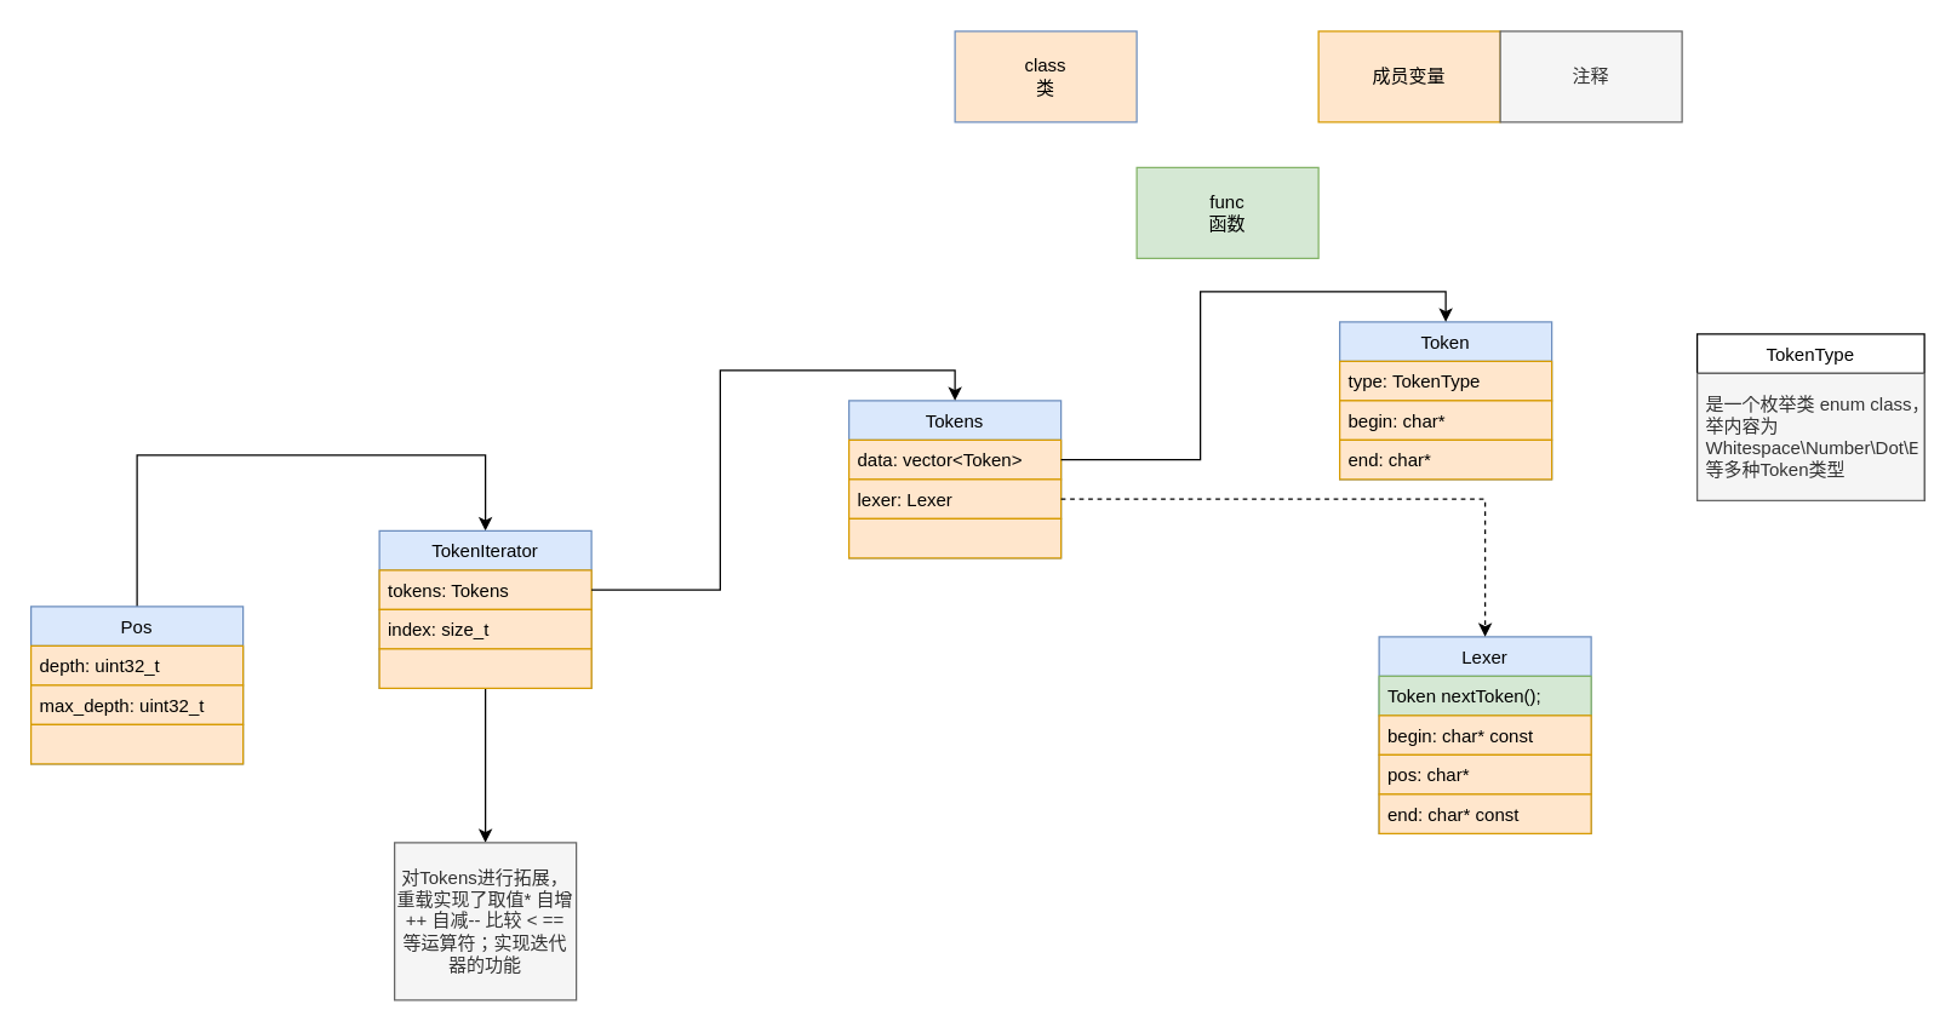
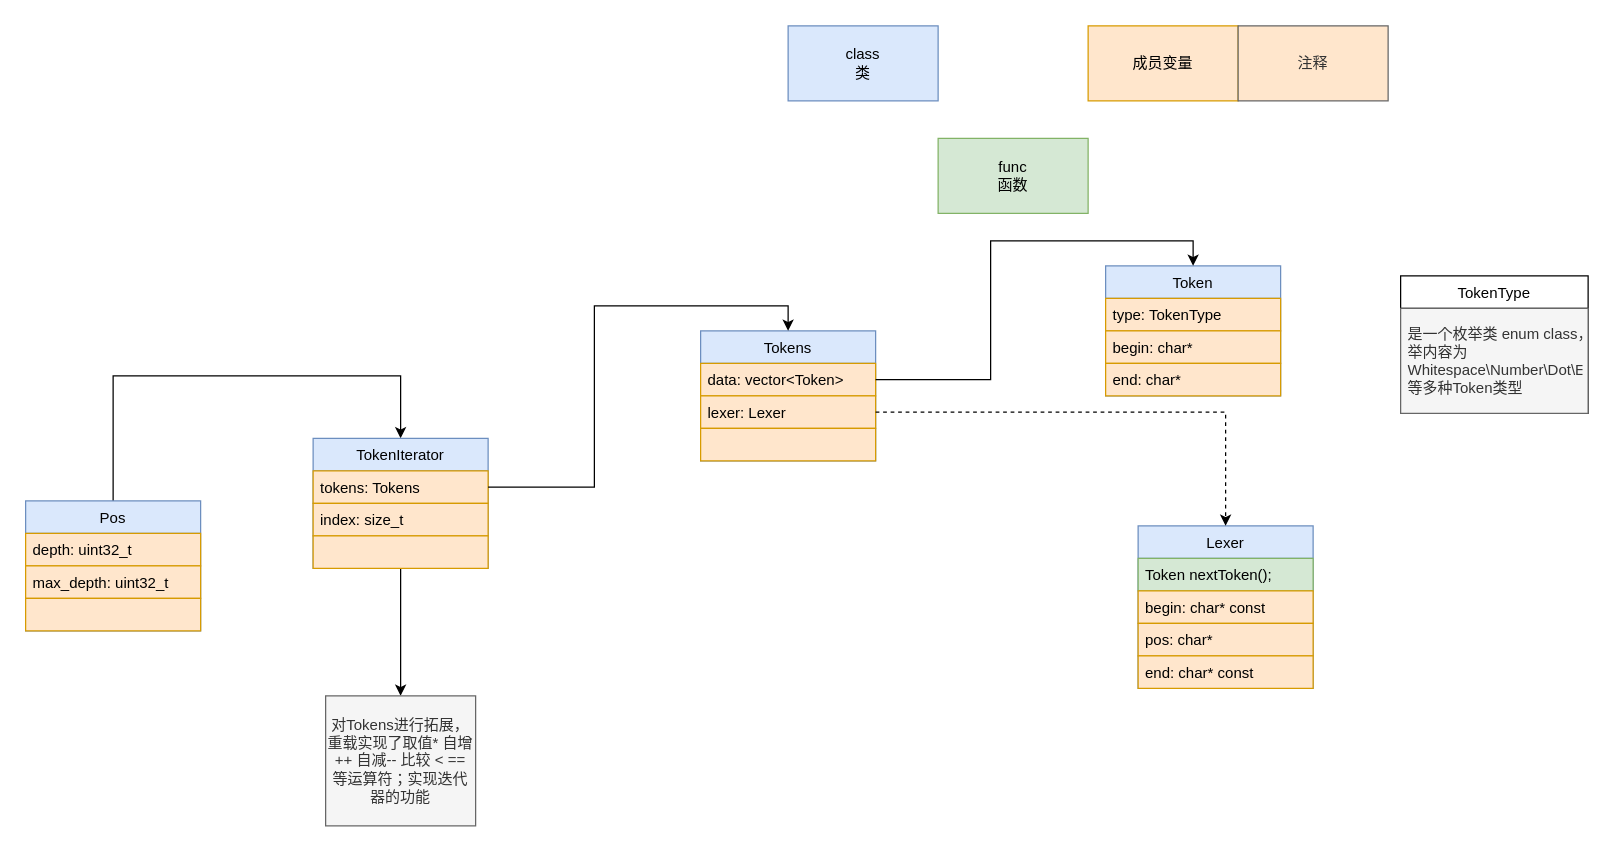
  <mxCell id="0" />
  <mxCell id="1" parent="0" />
  <mxCell id="2" value="Token" style="swimlane;fontStyle=0;childLayout=stackLayout;horizontal=1;startSize=26;fillColor=#dae8fc;horizontalStack=0;resizeParent=1;resizeParentMax=0;resizeLast=0;collapsible=1;marginBottom=0;strokeColor=#6c8ebf;" vertex="1" parent="1"><mxGeometry x="884" y="212" width="140" height="104" as="geometry" /></mxCell>
  <mxCell id="3" value="type: TokenType" style="text;strokeColor=#d79b00;fillColor=#ffe6cc;align=left;verticalAlign=top;spacingLeft=4;spacingRight=4;overflow=hidden;rotatable=0;points=[[0,0.5],[1,0.5]];portConstraint=eastwest;" vertex="1" parent="2"><mxGeometry y="26" width="140" height="26" as="geometry" /></mxCell>
  <mxCell id="4" value="begin: char*" style="text;strokeColor=#d79b00;fillColor=#ffe6cc;align=left;verticalAlign=top;spacingLeft=4;spacingRight=4;overflow=hidden;rotatable=0;points=[[0,0.5],[1,0.5]];portConstraint=eastwest;" vertex="1" parent="2"><mxGeometry y="52" width="140" height="26" as="geometry" /></mxCell>
  <mxCell id="5" value="end: char*" style="text;strokeColor=#d79b00;fillColor=#ffe6cc;align=left;verticalAlign=top;spacingLeft=4;spacingRight=4;overflow=hidden;rotatable=0;points=[[0,0.5],[1,0.5]];portConstraint=eastwest;" vertex="1" parent="2"><mxGeometry y="78" width="140" height="26" as="geometry" /></mxCell>
  <mxCell id="6" value="TokenType" style="swimlane;fontStyle=0;childLayout=stackLayout;horizontal=1;startSize=26;fillColor=none;horizontalStack=0;resizeParent=1;resizeParentMax=0;resizeLast=0;collapsible=1;marginBottom=0;" vertex="1" parent="1"><mxGeometry x="1120" y="220" width="150" height="110" as="geometry" /></mxCell>
  <mxCell id="7" value="是一个枚举类 enum class，枚举内容为Whitespace\Number\Dot\Error等多种Token类型" style="text;strokeColor=#666666;fillColor=#f5f5f5;align=left;verticalAlign=middle;spacingLeft=4;spacingRight=4;overflow=hidden;rotatable=0;points=[[0,0.5],[1,0.5]];portConstraint=eastwest;labelPosition=center;verticalLabelPosition=middle;whiteSpace=wrap;fontColor=#333333;" vertex="1" parent="6"><mxGeometry y="26" width="150" height="84" as="geometry" /></mxCell>
  <mxCell id="8" value="Lexer" style="swimlane;fontStyle=0;childLayout=stackLayout;horizontal=1;startSize=26;fillColor=#dae8fc;horizontalStack=0;resizeParent=1;resizeParentMax=0;resizeLast=0;collapsible=1;marginBottom=0;html=0;strokeColor=#6c8ebf;" vertex="1" parent="1"><mxGeometry x="910" y="420" width="140" height="130" as="geometry" /></mxCell>
  <mxCell id="9" value="Token nextToken();" style="text;strokeColor=#82b366;fillColor=#d5e8d4;align=left;verticalAlign=top;spacingLeft=4;spacingRight=4;overflow=hidden;rotatable=0;points=[[0,0.5],[1,0.5]];portConstraint=eastwest;html=0;" vertex="1" parent="8"><mxGeometry y="26" width="140" height="26" as="geometry" /></mxCell>
  <mxCell id="10" value="begin: char* const" style="text;strokeColor=#d79b00;fillColor=#ffe6cc;align=left;verticalAlign=top;spacingLeft=4;spacingRight=4;overflow=hidden;rotatable=0;points=[[0,0.5],[1,0.5]];portConstraint=eastwest;html=0;" vertex="1" parent="8"><mxGeometry y="52" width="140" height="26" as="geometry" /></mxCell>
  <mxCell id="11" value="pos: char*" style="text;strokeColor=#d79b00;fillColor=#ffe6cc;align=left;verticalAlign=top;spacingLeft=4;spacingRight=4;overflow=hidden;rotatable=0;points=[[0,0.5],[1,0.5]];portConstraint=eastwest;html=0;" vertex="1" parent="8"><mxGeometry y="78" width="140" height="26" as="geometry" /></mxCell>
  <mxCell id="12" value="end: char* const" style="text;strokeColor=#d79b00;fillColor=#ffe6cc;align=left;verticalAlign=top;spacingLeft=4;spacingRight=4;overflow=hidden;rotatable=0;points=[[0,0.5],[1,0.5]];portConstraint=eastwest;html=0;" vertex="1" parent="8"><mxGeometry y="104" width="140" height="26" as="geometry" /></mxCell>
- <mxCell id="13" value="class&lt;br&gt;类" style="rounded=0;whiteSpace=wrap;html=1;fillColor=#ffe6cc;strokeColor=#6c8ebf;" vertex="1" parent="1"><mxGeometry x="630" y="20" width="120" height="60" as="geometry" /></mxCell>
+ <mxCell id="13" value="class&lt;br&gt;类" style="rounded=0;whiteSpace=wrap;html=1;fillColor=#dae8fc;strokeColor=#6c8ebf;" vertex="1" parent="1"><mxGeometry x="630" y="20" width="120" height="60" as="geometry" /></mxCell>
  <mxCell id="14" value="func&lt;br&gt;函数" style="rounded=0;whiteSpace=wrap;html=1;fillColor=#d5e8d4;strokeColor=#82b366;" vertex="1" parent="1"><mxGeometry x="750" y="110" width="120" height="60" as="geometry" /></mxCell>
  <mxCell id="15" value="成员变量" style="rounded=0;whiteSpace=wrap;html=1;fillColor=#ffe6cc;strokeColor=#d79b00;" vertex="1" parent="1"><mxGeometry x="870" y="20" width="120" height="60" as="geometry" /></mxCell>
- <mxCell id="16" value="注释" style="rounded=0;whiteSpace=wrap;html=1;fillColor=#f5f5f5;fontColor=#333333;strokeColor=#666666;" vertex="1" parent="1"><mxGeometry x="990" y="20" width="120" height="60" as="geometry" /></mxCell>
+ <mxCell id="16" value="注释" style="rounded=0;whiteSpace=wrap;html=1;fillColor=#ffe6cc;fontColor=#333333;strokeColor=#666666;" vertex="1" parent="1"><mxGeometry x="990" y="20" width="120" height="60" as="geometry" /></mxCell>
  <mxCell id="17" value="Tokens" style="swimlane;fontStyle=0;childLayout=stackLayout;horizontal=1;startSize=26;fillColor=#dae8fc;horizontalStack=0;resizeParent=1;resizeParentMax=0;resizeLast=0;collapsible=1;marginBottom=0;strokeColor=#6c8ebf;" vertex="1" parent="1"><mxGeometry x="560" y="264" width="140" height="104" as="geometry" /></mxCell>
  <mxCell id="18" value="data: vector&lt;Token&gt;" style="text;strokeColor=#d79b00;fillColor=#ffe6cc;align=left;verticalAlign=top;spacingLeft=4;spacingRight=4;overflow=hidden;rotatable=0;points=[[0,0.5],[1,0.5]];portConstraint=eastwest;" vertex="1" parent="17"><mxGeometry y="26" width="140" height="26" as="geometry" /></mxCell>
  <mxCell id="19" value="lexer: Lexer" style="text;strokeColor=#d79b00;fillColor=#ffe6cc;align=left;verticalAlign=top;spacingLeft=4;spacingRight=4;overflow=hidden;rotatable=0;points=[[0,0.5],[1,0.5]];portConstraint=eastwest;" vertex="1" parent="17"><mxGeometry y="52" width="140" height="26" as="geometry" /></mxCell>
  <mxCell id="20" value="" style="text;strokeColor=#d79b00;fillColor=#ffe6cc;align=left;verticalAlign=top;spacingLeft=4;spacingRight=4;overflow=hidden;rotatable=0;points=[[0,0.5],[1,0.5]];portConstraint=eastwest;" vertex="1" parent="17"><mxGeometry y="78" width="140" height="26" as="geometry" /></mxCell>
  <mxCell id="21" style="edgeStyle=orthogonalEdgeStyle;rounded=0;orthogonalLoop=1;jettySize=auto;html=1;exitX=1;exitY=0.5;exitDx=0;exitDy=0;entryX=0.5;entryY=0;entryDx=0;entryDy=0;" edge="1" parent="1" source="18" target="2"><mxGeometry relative="1" as="geometry" /></mxCell>
  <mxCell id="22" style="edgeStyle=orthogonalEdgeStyle;rounded=0;orthogonalLoop=1;jettySize=auto;html=1;exitX=1;exitY=0.5;exitDx=0;exitDy=0;entryX=0.5;entryY=0;entryDx=0;entryDy=0;dashed=1;" edge="1" parent="1" source="19" target="8"><mxGeometry relative="1" as="geometry" /></mxCell>
  <mxCell id="23" style="edgeStyle=orthogonalEdgeStyle;rounded=0;orthogonalLoop=1;jettySize=auto;html=1;exitX=0.5;exitY=0;exitDx=0;exitDy=0;entryX=0.5;entryY=0;entryDx=0;entryDy=0;" edge="1" parent="1" source="24" target="29"><mxGeometry relative="1" as="geometry"><Array as="points"><mxPoint x="90" y="300" /><mxPoint x="320" y="300" /></Array></mxGeometry></mxCell>
  <mxCell id="24" value="Pos" style="swimlane;fontStyle=0;childLayout=stackLayout;horizontal=1;startSize=26;fillColor=#dae8fc;horizontalStack=0;resizeParent=1;resizeParentMax=0;resizeLast=0;collapsible=1;marginBottom=0;strokeColor=#6c8ebf;" vertex="1" parent="1"><mxGeometry x="20" y="400" width="140" height="104" as="geometry" /></mxCell>
  <mxCell id="25" value="depth: uint32_t" style="text;strokeColor=#d79b00;fillColor=#ffe6cc;align=left;verticalAlign=top;spacingLeft=4;spacingRight=4;overflow=hidden;rotatable=0;points=[[0,0.5],[1,0.5]];portConstraint=eastwest;" vertex="1" parent="24"><mxGeometry y="26" width="140" height="26" as="geometry" /></mxCell>
  <mxCell id="26" value="max_depth: uint32_t" style="text;strokeColor=#d79b00;fillColor=#ffe6cc;align=left;verticalAlign=top;spacingLeft=4;spacingRight=4;overflow=hidden;rotatable=0;points=[[0,0.5],[1,0.5]];portConstraint=eastwest;" vertex="1" parent="24"><mxGeometry y="52" width="140" height="26" as="geometry" /></mxCell>
  <mxCell id="27" value="" style="text;strokeColor=#d79b00;fillColor=#ffe6cc;align=left;verticalAlign=top;spacingLeft=4;spacingRight=4;overflow=hidden;rotatable=0;points=[[0,0.5],[1,0.5]];portConstraint=eastwest;" vertex="1" parent="24"><mxGeometry y="78" width="140" height="26" as="geometry" /></mxCell>
  <mxCell id="28" value="" style="edgeStyle=orthogonalEdgeStyle;rounded=0;orthogonalLoop=1;jettySize=auto;html=1;" edge="1" parent="1" source="29" target="34"><mxGeometry relative="1" as="geometry" /></mxCell>
  <mxCell id="29" value="TokenIterator" style="swimlane;fontStyle=0;childLayout=stackLayout;horizontal=1;startSize=26;fillColor=#dae8fc;horizontalStack=0;resizeParent=1;resizeParentMax=0;resizeLast=0;collapsible=1;marginBottom=0;strokeColor=#6c8ebf;" vertex="1" parent="1"><mxGeometry x="250" y="350" width="140" height="104" as="geometry" /></mxCell>
  <mxCell id="30" value="tokens: Tokens" style="text;strokeColor=#d79b00;fillColor=#ffe6cc;align=left;verticalAlign=top;spacingLeft=4;spacingRight=4;overflow=hidden;rotatable=0;points=[[0,0.5],[1,0.5]];portConstraint=eastwest;" vertex="1" parent="29"><mxGeometry y="26" width="140" height="26" as="geometry" /></mxCell>
  <mxCell id="31" value="index: size_t" style="text;strokeColor=#d79b00;fillColor=#ffe6cc;align=left;verticalAlign=top;spacingLeft=4;spacingRight=4;overflow=hidden;rotatable=0;points=[[0,0.5],[1,0.5]];portConstraint=eastwest;" vertex="1" parent="29"><mxGeometry y="52" width="140" height="26" as="geometry" /></mxCell>
  <mxCell id="32" value="" style="text;strokeColor=#d79b00;fillColor=#ffe6cc;align=left;verticalAlign=top;spacingLeft=4;spacingRight=4;overflow=hidden;rotatable=0;points=[[0,0.5],[1,0.5]];portConstraint=eastwest;" vertex="1" parent="29"><mxGeometry y="78" width="140" height="26" as="geometry" /></mxCell>
  <mxCell id="33" style="edgeStyle=orthogonalEdgeStyle;rounded=0;orthogonalLoop=1;jettySize=auto;html=1;exitX=1;exitY=0.5;exitDx=0;exitDy=0;entryX=0.5;entryY=0;entryDx=0;entryDy=0;" edge="1" parent="1" source="30" target="17"><mxGeometry relative="1" as="geometry" /></mxCell>
  <mxCell id="34" value="对Tokens进行拓展，重载实现了取值* 自增++ 自减-- 比较 &amp;lt; == 等运算符；实现迭代器的功能" style="whiteSpace=wrap;html=1;fillColor=#f5f5f5;strokeColor=#666666;fontStyle=0;startSize=26;fontColor=#333333;" vertex="1" parent="1"><mxGeometry x="260" y="556" width="120" height="104" as="geometry" /></mxCell>
